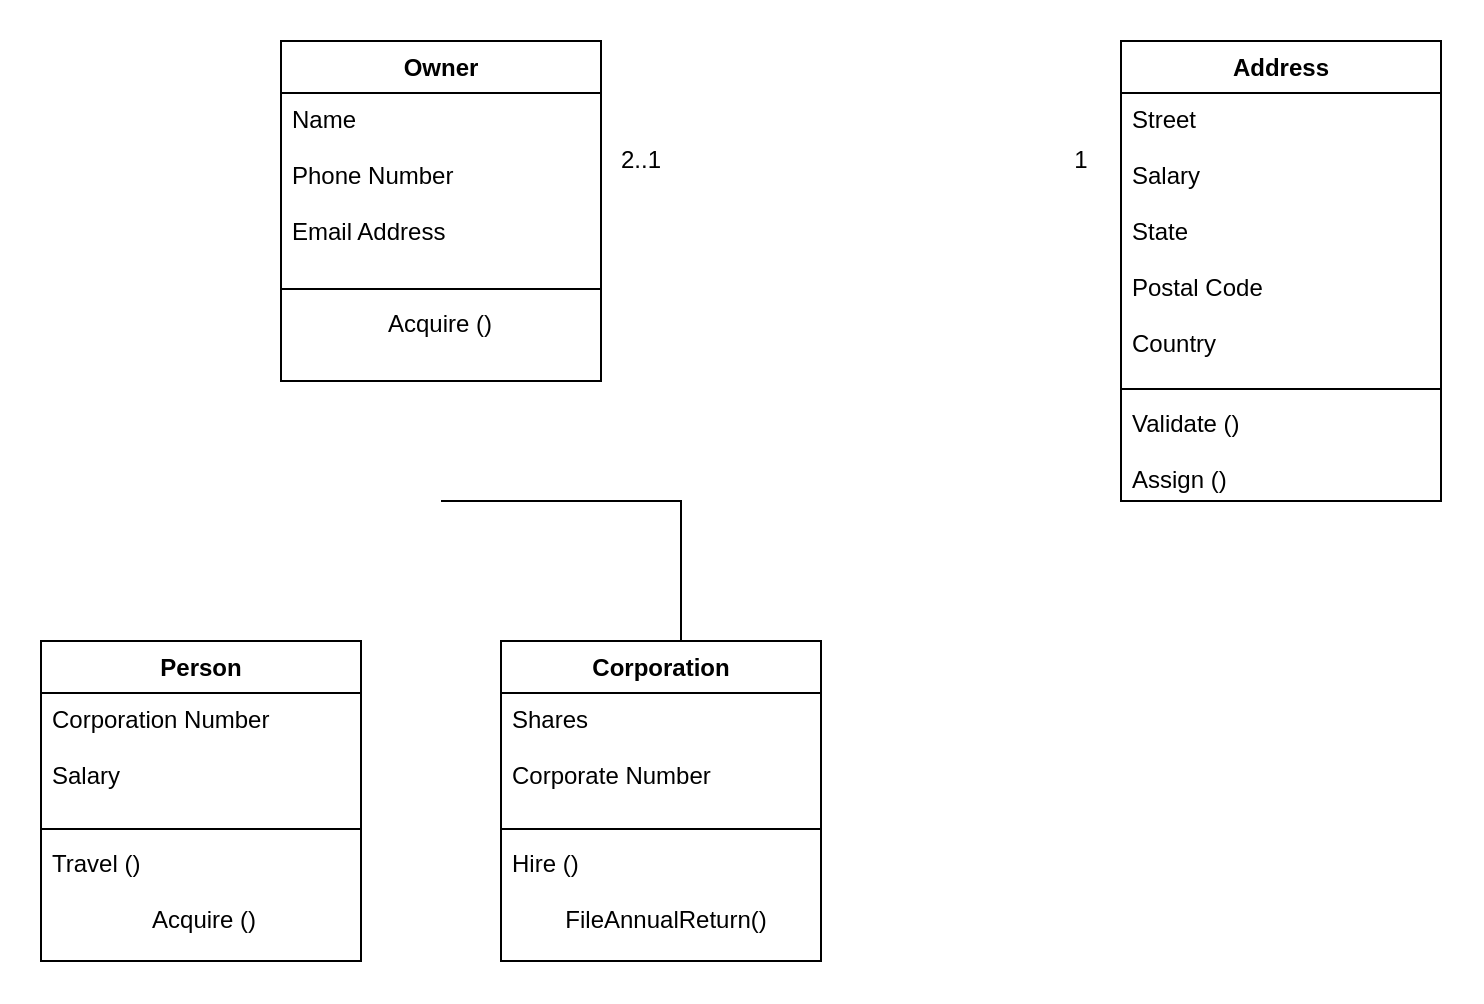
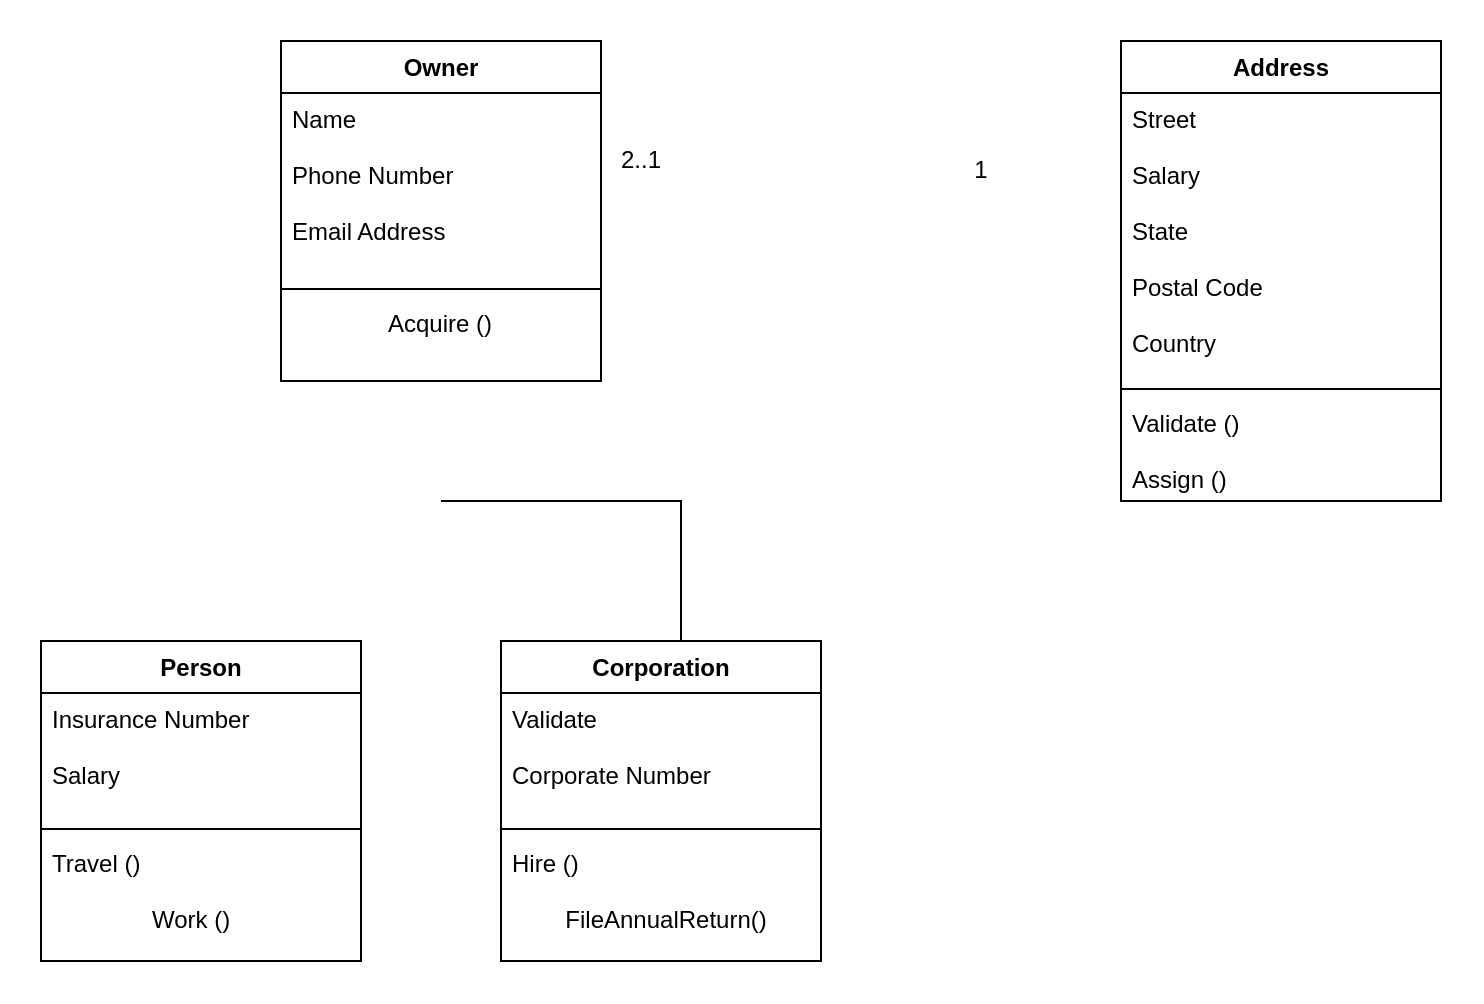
  <mxCell id="0" />
  <mxCell id="1" parent="0" />
  <mxCell id="2" value="Owner&lt;br&gt;" style="swimlane;fontStyle=1;align=center;verticalAlign=top;childLayout=stackLayout;horizontal=1;startSize=26;horizontalStack=0;resizeParent=1;resizeParentMax=0;resizeLast=0;collapsible=1;marginBottom=0;html=1;" vertex="1" parent="1"><mxGeometry x="140" y="20" width="160" height="170" as="geometry" /></mxCell>
  <mxCell id="3" value="Name&#10;&#10;Phone Number&#10;&#10;Email Address" style="text;strokeColor=none;fillColor=none;align=left;verticalAlign=top;spacingLeft=4;spacingRight=4;overflow=hidden;rotatable=0;points=[[0,0.5],[1,0.5]];portConstraint=eastwest;" vertex="1" parent="2"><mxGeometry y="26" width="160" height="94" as="geometry" /></mxCell>
  <mxCell id="4" value="" style="line;strokeWidth=1;fillColor=none;align=left;verticalAlign=middle;spacingTop=-1;spacingLeft=3;spacingRight=3;rotatable=0;labelPosition=right;points=[];portConstraint=eastwest;" vertex="1" parent="2"><mxGeometry y="120" width="160" height="8" as="geometry" /></mxCell>
  <mxCell id="5" value="Acquire ()" style="text;strokeColor=none;fillColor=none;align=center;verticalAlign=top;spacingLeft=4;spacingRight=4;overflow=hidden;rotatable=0;points=[[0,0.5],[1,0.5]];portConstraint=eastwest;" vertex="1" parent="2"><mxGeometry y="128" width="160" height="42" as="geometry" /></mxCell>
  <mxCell id="6" value="Address" style="swimlane;fontStyle=1;align=center;verticalAlign=top;childLayout=stackLayout;horizontal=1;startSize=26;horizontalStack=0;resizeParent=1;resizeParentMax=0;resizeLast=0;collapsible=1;marginBottom=0;html=1;" vertex="1" parent="1"><mxGeometry x="560" y="20" width="160" height="230" as="geometry" /></mxCell>
  <mxCell id="7" value="Street&#10;&#10;Salary&#10;&#10;State&#10;&#10;Postal Code&#10;&#10;Country" style="text;strokeColor=none;fillColor=none;align=left;verticalAlign=top;spacingLeft=4;spacingRight=4;overflow=hidden;rotatable=0;points=[[0,0.5],[1,0.5]];portConstraint=eastwest;" vertex="1" parent="6"><mxGeometry y="26" width="160" height="144" as="geometry" /></mxCell>
  <mxCell id="8" value="" style="line;strokeWidth=1;fillColor=none;align=left;verticalAlign=middle;spacingTop=-1;spacingLeft=3;spacingRight=3;rotatable=0;labelPosition=right;points=[];portConstraint=eastwest;" vertex="1" parent="6"><mxGeometry y="170" width="160" height="8" as="geometry" /></mxCell>
  <mxCell id="9" value="Validate ()&#10;&#10;Assign ()" style="text;strokeColor=none;fillColor=none;align=left;verticalAlign=top;spacingLeft=4;spacingRight=4;overflow=hidden;rotatable=0;points=[[0,0.5],[1,0.5]];portConstraint=eastwest;" vertex="1" parent="6"><mxGeometry y="178" width="160" height="52" as="geometry" /></mxCell>
- <mxCell id="10" value="1" style="text;html=1;align=center;verticalAlign=middle;resizable=0;points=[];autosize=1;strokeColor=none;fillColor=none;" vertex="1" parent="1"><mxGeometry x="530" y="70" width="20" height="20" as="geometry" /></mxCell>
+ <mxCell id="10" value="1" style="text;html=1;align=center;verticalAlign=middle;resizable=0;points=[];autosize=1;strokeColor=none;fillColor=none;" vertex="1" parent="1"><mxGeometry x="480" y="75" width="20" height="20" as="geometry" /></mxCell>
  <mxCell id="11" value="2..1" style="text;html=1;align=center;verticalAlign=middle;resizable=0;points=[];autosize=1;strokeColor=none;fillColor=none;" vertex="1" parent="1"><mxGeometry x="300" y="70" width="40" height="20" as="geometry" /></mxCell>
  <mxCell id="12" value="Person" style="swimlane;fontStyle=1;align=center;verticalAlign=top;childLayout=stackLayout;horizontal=1;startSize=26;horizontalStack=0;resizeParent=1;resizeParentMax=0;resizeLast=0;collapsible=1;marginBottom=0;html=1;" vertex="1" parent="1"><mxGeometry x="20" y="320" width="160" height="160" as="geometry" /></mxCell>
- <mxCell id="13" value="Corporation Number&#10;&#10;Salary" style="text;strokeColor=none;fillColor=none;align=left;verticalAlign=top;spacingLeft=4;spacingRight=4;overflow=hidden;rotatable=0;points=[[0,0.5],[1,0.5]];portConstraint=eastwest;" vertex="1" parent="12"><mxGeometry y="26" width="160" height="64" as="geometry" /></mxCell>
+ <mxCell id="13" value="Insurance Number&#10;&#10;Salary" style="text;strokeColor=none;fillColor=none;align=left;verticalAlign=top;spacingLeft=4;spacingRight=4;overflow=hidden;rotatable=0;points=[[0,0.5],[1,0.5]];portConstraint=eastwest;" vertex="1" parent="12"><mxGeometry y="26" width="160" height="64" as="geometry" /></mxCell>
  <mxCell id="14" value="" style="line;strokeWidth=1;fillColor=none;align=left;verticalAlign=middle;spacingTop=-1;spacingLeft=3;spacingRight=3;rotatable=0;labelPosition=right;points=[];portConstraint=eastwest;" vertex="1" parent="12"><mxGeometry y="90" width="160" height="8" as="geometry" /></mxCell>
- <mxCell id="15" value="Travel ()&#10;               &#10;               Acquire ()" style="text;strokeColor=none;fillColor=none;align=left;verticalAlign=top;spacingLeft=4;spacingRight=4;overflow=hidden;rotatable=0;points=[[0,0.5],[1,0.5]];portConstraint=eastwest;" vertex="1" parent="12"><mxGeometry y="98" width="160" height="62" as="geometry" /></mxCell>
+ <mxCell id="15" value="Travel ()&#10;               &#10;               Work ()" style="text;strokeColor=none;fillColor=none;align=left;verticalAlign=top;spacingLeft=4;spacingRight=4;overflow=hidden;rotatable=0;points=[[0,0.5],[1,0.5]];portConstraint=eastwest;" vertex="1" parent="12"><mxGeometry y="98" width="160" height="62" as="geometry" /></mxCell>
  <mxCell id="16" style="edgeStyle=orthogonalEdgeStyle;rounded=0;orthogonalLoop=1;jettySize=auto;html=1;exitX=0.5;exitY=0;exitDx=0;exitDy=0;endArrow=none;endFill=0;endSize=16;strokeWidth=1;" edge="1" parent="1" source="17"><mxGeometry relative="1" as="geometry"><mxPoint x="220" y="250" as="targetPoint" /><Array as="points"><mxPoint x="340" y="320" /><mxPoint x="340" y="250" /></Array></mxGeometry></mxCell>
  <mxCell id="17" value="Corporation" style="swimlane;fontStyle=1;align=center;verticalAlign=top;childLayout=stackLayout;horizontal=1;startSize=26;horizontalStack=0;resizeParent=1;resizeParentMax=0;resizeLast=0;collapsible=1;marginBottom=0;html=1;" vertex="1" parent="1"><mxGeometry x="250" y="320" width="160" height="160" as="geometry" /></mxCell>
- <mxCell id="18" value="Shares&#10;&#10;Corporate Number" style="text;strokeColor=none;fillColor=none;align=left;verticalAlign=top;spacingLeft=4;spacingRight=4;overflow=hidden;rotatable=0;points=[[0,0.5],[1,0.5]];portConstraint=eastwest;" vertex="1" parent="17"><mxGeometry y="26" width="160" height="64" as="geometry" /></mxCell>
+ <mxCell id="18" value="Validate&#10;&#10;Corporate Number" style="text;strokeColor=none;fillColor=none;align=left;verticalAlign=top;spacingLeft=4;spacingRight=4;overflow=hidden;rotatable=0;points=[[0,0.5],[1,0.5]];portConstraint=eastwest;" vertex="1" parent="17"><mxGeometry y="26" width="160" height="64" as="geometry" /></mxCell>
  <mxCell id="19" value="" style="line;strokeWidth=1;fillColor=none;align=left;verticalAlign=middle;spacingTop=-1;spacingLeft=3;spacingRight=3;rotatable=0;labelPosition=right;points=[];portConstraint=eastwest;" vertex="1" parent="17"><mxGeometry y="90" width="160" height="8" as="geometry" /></mxCell>
  <mxCell id="20" value="Hire ()&#10;&#10;        FileAnnualReturn()" style="text;strokeColor=none;fillColor=none;align=left;verticalAlign=top;spacingLeft=4;spacingRight=4;overflow=hidden;rotatable=0;points=[[0,0.5],[1,0.5]];portConstraint=eastwest;" vertex="1" parent="17"><mxGeometry y="98" width="160" height="62" as="geometry" /></mxCell>
